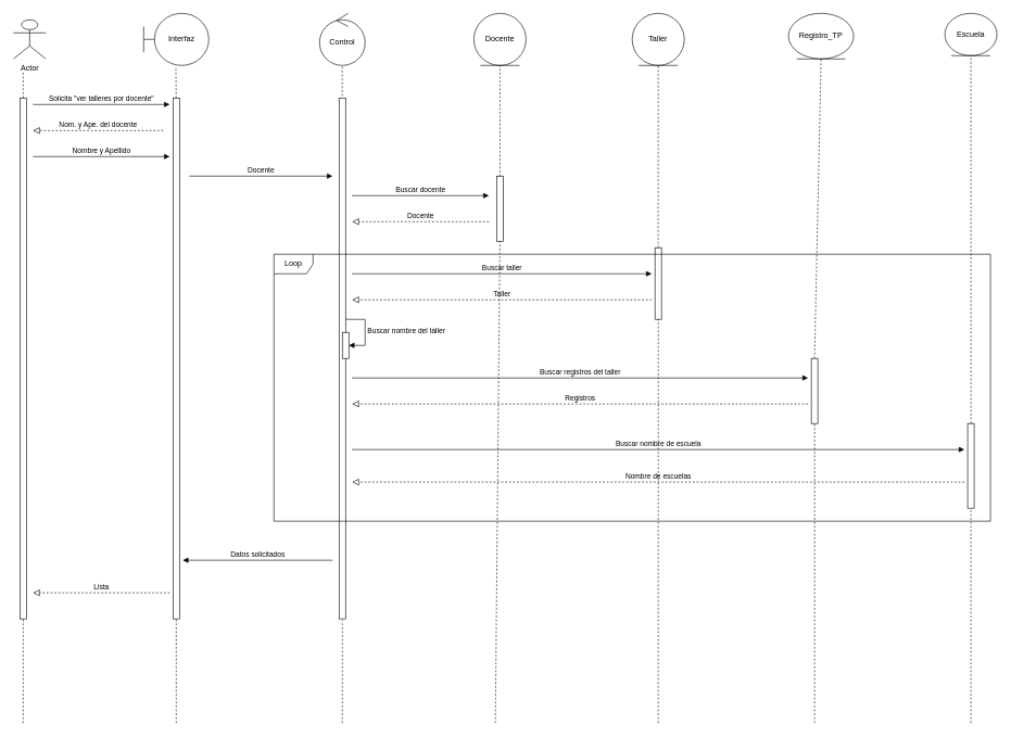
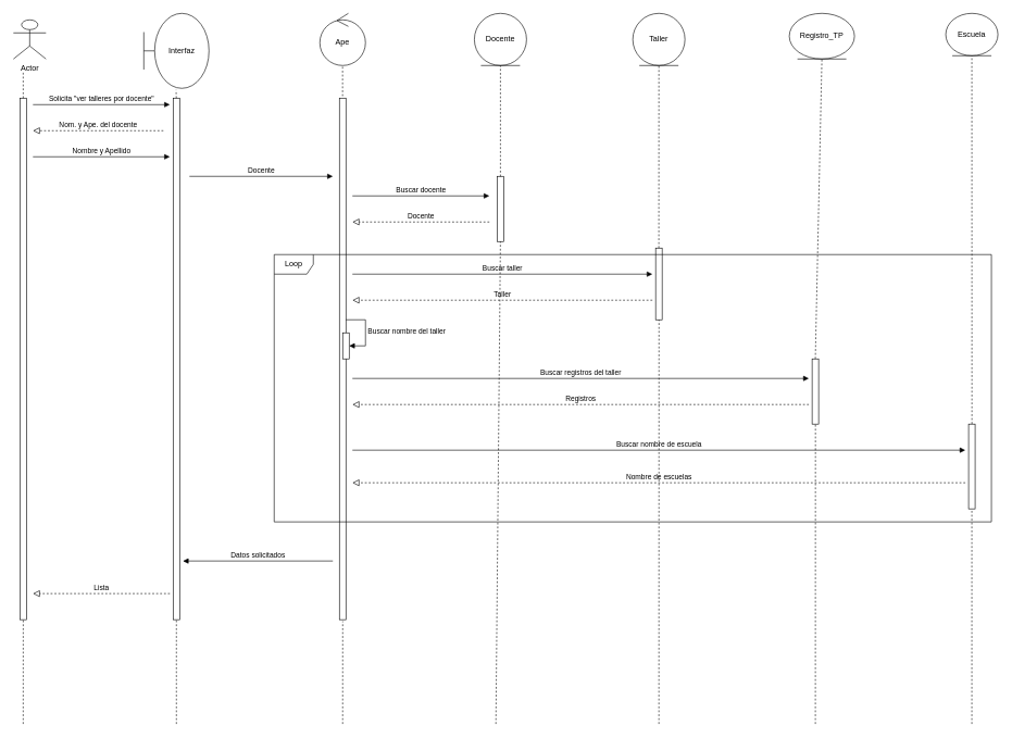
  <mxCell id="0" />
  <mxCell id="1" parent="0" />
  <mxCell id="2" value="Actor" style="shape=umlActor;verticalLabelPosition=bottom;verticalAlign=top;html=1;" vertex="1" parent="1"><mxGeometry x="20" y="30" width="50" height="60" as="geometry" /></mxCell>
- <mxCell id="3" value="Interfaz" style="shape=umlBoundary;whiteSpace=wrap;html=1;" vertex="1" parent="1"><mxGeometry x="220" y="20" width="100" height="80" as="geometry" /></mxCell>
- <mxCell id="4" value="Control" style="ellipse;shape=umlControl;whiteSpace=wrap;html=1;" vertex="1" parent="1"><mxGeometry x="490" y="20" width="70" height="80" as="geometry" /></mxCell>
+ <mxCell id="3" value="Interfaz" style="shape=umlBoundary;whiteSpace=wrap;html=1;" vertex="1" parent="1"><mxGeometry x="220" y="20" width="100" height="115" as="geometry" /></mxCell>
+ <mxCell id="4" value="Ape" style="ellipse;shape=umlControl;whiteSpace=wrap;html=1;" vertex="1" parent="1"><mxGeometry x="490" y="20" width="70" height="80" as="geometry" /></mxCell>
  <mxCell id="5" value="Docente" style="ellipse;shape=umlEntity;whiteSpace=wrap;html=1;" vertex="1" parent="1"><mxGeometry x="727" y="20" width="80" height="80" as="geometry" /></mxCell>
  <mxCell id="6" value="Taller" style="ellipse;shape=umlEntity;whiteSpace=wrap;html=1;" vertex="1" parent="1"><mxGeometry x="970" y="20" width="80" height="80" as="geometry" /></mxCell>
  <mxCell id="7" value="Registro_TP" style="ellipse;shape=umlEntity;whiteSpace=wrap;html=1;" vertex="1" parent="1"><mxGeometry x="1210" y="20" width="100" height="70" as="geometry" /></mxCell>
  <mxCell id="8" value="Escuela" style="ellipse;shape=umlEntity;whiteSpace=wrap;html=1;" vertex="1" parent="1"><mxGeometry x="1450" y="20" width="80" height="65" as="geometry" /></mxCell>
  <mxCell id="9" value="" style="html=1;points=[];perimeter=orthogonalPerimeter;" vertex="1" parent="1"><mxGeometry x="30" y="150" width="10" height="800" as="geometry" /></mxCell>
  <mxCell id="10" value="" style="html=1;points=[];perimeter=orthogonalPerimeter;" vertex="1" parent="1"><mxGeometry x="265" y="150" width="10" height="800" as="geometry" /></mxCell>
  <mxCell id="11" value="" style="html=1;points=[];perimeter=orthogonalPerimeter;" vertex="1" parent="1"><mxGeometry x="520" y="150" width="10" height="800" as="geometry" /></mxCell>
  <mxCell id="12" value="Solicita &quot;ver talleres por docente&quot;" style="html=1;verticalAlign=bottom;endArrow=block;rounded=0;" edge="1" parent="1"><mxGeometry width="80" relative="1" as="geometry"><mxPoint x="50" y="160" as="sourcePoint" /><mxPoint x="260" y="160" as="targetPoint" /></mxGeometry></mxCell>
  <mxCell id="13" value="Nombre y Apellido" style="html=1;verticalAlign=bottom;endArrow=block;rounded=0;" edge="1" parent="1"><mxGeometry width="80" relative="1" as="geometry"><mxPoint x="50" y="240" as="sourcePoint" /><mxPoint x="260" y="240" as="targetPoint" /></mxGeometry></mxCell>
  <mxCell id="14" value="Nom. y Ape. del docente" style="html=1;verticalAlign=bottom;endArrow=block;dashed=1;endSize=8;rounded=0;endFill=0;" edge="1" parent="1"><mxGeometry relative="1" as="geometry"><mxPoint x="250" y="200" as="sourcePoint" /><mxPoint x="50" y="200" as="targetPoint" /></mxGeometry></mxCell>
  <mxCell id="15" value="Docente" style="html=1;verticalAlign=bottom;endArrow=block;rounded=0;" edge="1" parent="1"><mxGeometry width="80" relative="1" as="geometry"><mxPoint x="290" y="270" as="sourcePoint" /><mxPoint x="510" y="270" as="targetPoint" /></mxGeometry></mxCell>
  <mxCell id="16" value="" style="html=1;points=[];perimeter=orthogonalPerimeter;" vertex="1" parent="1"><mxGeometry x="762" y="270" width="10" height="100" as="geometry" /></mxCell>
  <mxCell id="17" value="Buscar docente" style="html=1;verticalAlign=bottom;endArrow=block;rounded=0;" edge="1" parent="1"><mxGeometry width="80" relative="1" as="geometry"><mxPoint x="540" y="300" as="sourcePoint" /><mxPoint x="750" y="300" as="targetPoint" /></mxGeometry></mxCell>
  <mxCell id="18" value="Docente" style="html=1;verticalAlign=bottom;endArrow=block;dashed=1;endSize=8;rounded=0;endFill=0;" edge="1" parent="1"><mxGeometry relative="1" as="geometry"><mxPoint x="750" y="340" as="sourcePoint" /><mxPoint x="540" y="340" as="targetPoint" /></mxGeometry></mxCell>
  <mxCell id="19" value="" style="html=1;points=[];perimeter=orthogonalPerimeter;" vertex="1" parent="1"><mxGeometry x="1005" y="380" width="10" height="110" as="geometry" /></mxCell>
  <mxCell id="20" value="Buscar taller" style="html=1;verticalAlign=bottom;endArrow=block;rounded=0;" edge="1" parent="1"><mxGeometry width="80" relative="1" as="geometry"><mxPoint x="540" y="420" as="sourcePoint" /><mxPoint x="1000" y="420" as="targetPoint" /></mxGeometry></mxCell>
  <mxCell id="21" value="Taller" style="html=1;verticalAlign=bottom;endArrow=block;dashed=1;endSize=8;rounded=0;endFill=0;" edge="1" parent="1"><mxGeometry relative="1" as="geometry"><mxPoint x="1000" y="460" as="sourcePoint" /><mxPoint x="540" y="460" as="targetPoint" /></mxGeometry></mxCell>
  <mxCell id="22" value="" style="html=1;points=[];perimeter=orthogonalPerimeter;" vertex="1" parent="1"><mxGeometry x="525" y="510" width="10" height="40" as="geometry" /></mxCell>
  <mxCell id="23" value="Buscar nombre del taller" style="edgeStyle=orthogonalEdgeStyle;html=1;align=left;spacingLeft=2;endArrow=block;rounded=0;entryX=1;entryY=0.5;entryDx=0;entryDy=0;entryPerimeter=0;" edge="1" target="22" parent="1"><mxGeometry relative="1" as="geometry"><mxPoint x="530" y="490" as="sourcePoint" /><Array as="points"><mxPoint x="560" y="490" /><mxPoint x="560" y="530" /></Array></mxGeometry></mxCell>
  <mxCell id="24" value="" style="html=1;points=[];perimeter=orthogonalPerimeter;" vertex="1" parent="1"><mxGeometry x="1245" y="550" width="10" height="100" as="geometry" /></mxCell>
  <mxCell id="25" value="Buscar registros del taller" style="html=1;verticalAlign=bottom;endArrow=block;rounded=0;" edge="1" parent="1"><mxGeometry width="80" relative="1" as="geometry"><mxPoint x="540" y="580" as="sourcePoint" /><mxPoint x="1240" y="580" as="targetPoint" /></mxGeometry></mxCell>
  <mxCell id="26" value="Registros" style="html=1;verticalAlign=bottom;endArrow=block;dashed=1;endSize=8;rounded=0;endFill=0;" edge="1" parent="1"><mxGeometry relative="1" as="geometry"><mxPoint x="1240" y="620" as="sourcePoint" /><mxPoint x="540" y="620" as="targetPoint" /></mxGeometry></mxCell>
  <mxCell id="27" value="" style="html=1;points=[];perimeter=orthogonalPerimeter;" vertex="1" parent="1"><mxGeometry x="1485" y="650" width="10" height="130" as="geometry" /></mxCell>
  <mxCell id="28" value="Buscar nombre de escuela" style="html=1;verticalAlign=bottom;endArrow=block;rounded=0;" edge="1" parent="1"><mxGeometry width="80" relative="1" as="geometry"><mxPoint x="540" y="690" as="sourcePoint" /><mxPoint x="1480" y="690" as="targetPoint" /></mxGeometry></mxCell>
  <mxCell id="29" value="Nombre de escuelas" style="html=1;verticalAlign=bottom;endArrow=block;dashed=1;endSize=8;rounded=0;endFill=0;" edge="1" parent="1"><mxGeometry relative="1" as="geometry"><mxPoint x="1480" y="740" as="sourcePoint" /><mxPoint x="540" y="740" as="targetPoint" /></mxGeometry></mxCell>
  <mxCell id="30" value="" style="endArrow=none;dashed=1;html=1;rounded=0;exitX=0.5;exitY=0.002;exitDx=0;exitDy=0;exitPerimeter=0;entryX=0.5;entryY=1;entryDx=0;entryDy=0;" edge="1" parent="1" source="16" target="5"><mxGeometry width="50" height="50" relative="1" as="geometry"><mxPoint x="720" y="280" as="sourcePoint" /><mxPoint x="680" y="220" as="targetPoint" /></mxGeometry></mxCell>
  <mxCell id="31" value="" style="endArrow=none;dashed=1;html=1;rounded=0;exitX=0.489;exitY=-0.001;exitDx=0;exitDy=0;exitPerimeter=0;entryX=0.5;entryY=1;entryDx=0;entryDy=0;" edge="1" parent="1" source="19" target="6"><mxGeometry width="50" height="50" relative="1" as="geometry"><mxPoint x="1010" y="380" as="sourcePoint" /><mxPoint x="1170" y="250" as="targetPoint" /></mxGeometry></mxCell>
  <mxCell id="32" value="" style="endArrow=none;dashed=1;html=1;rounded=0;exitX=0.495;exitY=-0.002;exitDx=0;exitDy=0;exitPerimeter=0;entryX=0.5;entryY=1;entryDx=0;entryDy=0;" edge="1" parent="1" source="24" target="7"><mxGeometry width="50" height="50" relative="1" as="geometry"><mxPoint x="1260" y="530" as="sourcePoint" /><mxPoint x="1330" y="380" as="targetPoint" /></mxGeometry></mxCell>
  <mxCell id="33" value="" style="endArrow=none;dashed=1;html=1;rounded=0;exitX=0.513;exitY=-0.002;exitDx=0;exitDy=0;exitPerimeter=0;entryX=0.5;entryY=1;entryDx=0;entryDy=0;" edge="1" parent="1" source="27" target="8"><mxGeometry width="50" height="50" relative="1" as="geometry"><mxPoint x="1500" y="610" as="sourcePoint" /><mxPoint x="1440" y="460" as="targetPoint" /></mxGeometry></mxCell>
  <mxCell id="34" value="" style="endArrow=none;dashed=1;html=1;rounded=0;entryX=0.488;entryY=-0.001;entryDx=0;entryDy=0;entryPerimeter=0;exitX=0.498;exitY=1.024;exitDx=0;exitDy=0;exitPerimeter=0;" edge="1" parent="1" source="4" target="11"><mxGeometry width="50" height="50" relative="1" as="geometry"><mxPoint x="350" y="340" as="sourcePoint" /><mxPoint x="400" y="290" as="targetPoint" /></mxGeometry></mxCell>
  <mxCell id="35" value="" style="endArrow=none;dashed=1;html=1;rounded=0;exitX=0.488;exitY=0;exitDx=0;exitDy=0;exitPerimeter=0;entryX=0.495;entryY=1.021;entryDx=0;entryDy=0;entryPerimeter=0;" edge="1" parent="1" source="10" target="3"><mxGeometry width="50" height="50" relative="1" as="geometry"><mxPoint x="310" y="140" as="sourcePoint" /><mxPoint x="400" y="290" as="targetPoint" /></mxGeometry></mxCell>
  <mxCell id="36" value="" style="endArrow=none;dashed=1;html=1;rounded=0;exitX=0.507;exitY=0;exitDx=0;exitDy=0;exitPerimeter=0;" edge="1" parent="1" source="9"><mxGeometry width="50" height="50" relative="1" as="geometry"><mxPoint x="80" y="210" as="sourcePoint" /><mxPoint x="35" y="110" as="targetPoint" /></mxGeometry></mxCell>
  <mxCell id="37" value="" style="endArrow=none;dashed=1;html=1;rounded=0;entryX=0.497;entryY=0.999;entryDx=0;entryDy=0;entryPerimeter=0;" edge="1" parent="1" target="16"><mxGeometry width="50" height="50" relative="1" as="geometry"><mxPoint x="760" y="1110" as="sourcePoint" /><mxPoint x="767" y="380" as="targetPoint" /></mxGeometry></mxCell>
  <mxCell id="38" value="" style="endArrow=none;dashed=1;html=1;rounded=0;entryX=0.514;entryY=1;entryDx=0;entryDy=0;entryPerimeter=0;" edge="1" parent="1" target="19"><mxGeometry width="50" height="50" relative="1" as="geometry"><mxPoint x="1010" y="1110" as="sourcePoint" /><mxPoint x="1000" y="500" as="targetPoint" /></mxGeometry></mxCell>
  <mxCell id="39" value="" style="endArrow=none;dashed=1;html=1;rounded=0;entryX=0.514;entryY=1;entryDx=0;entryDy=0;entryPerimeter=0;" edge="1" parent="1" target="24"><mxGeometry width="50" height="50" relative="1" as="geometry"><mxPoint x="1250" y="1110" as="sourcePoint" /><mxPoint x="1240" y="660" as="targetPoint" /></mxGeometry></mxCell>
  <mxCell id="40" value="" style="endArrow=none;dashed=1;html=1;rounded=0;" edge="1" parent="1"><mxGeometry width="50" height="50" relative="1" as="geometry"><mxPoint x="1490" y="1110" as="sourcePoint" /><mxPoint x="1490" y="780" as="targetPoint" /></mxGeometry></mxCell>
  <mxCell id="41" value="Loop" style="shape=umlFrame;whiteSpace=wrap;html=1;" vertex="1" parent="1"><mxGeometry x="420" y="390" width="1100" height="410" as="geometry" /></mxCell>
  <mxCell id="42" value="Datos solicitados" style="html=1;verticalAlign=bottom;endArrow=block;rounded=0;" edge="1" parent="1"><mxGeometry width="80" relative="1" as="geometry"><mxPoint x="510" y="860" as="sourcePoint" /><mxPoint x="280" y="860" as="targetPoint" /></mxGeometry></mxCell>
  <mxCell id="43" value="Lista" style="html=1;verticalAlign=bottom;endArrow=block;dashed=1;endSize=8;rounded=0;endFill=0;" edge="1" parent="1"><mxGeometry relative="1" as="geometry"><mxPoint x="260" y="910" as="sourcePoint" /><mxPoint x="50" y="910" as="targetPoint" /></mxGeometry></mxCell>
  <mxCell id="44" value="" style="endArrow=none;dashed=1;html=1;rounded=0;entryX=0.508;entryY=1.001;entryDx=0;entryDy=0;entryPerimeter=0;" edge="1" parent="1" target="9"><mxGeometry width="50" height="50" relative="1" as="geometry"><mxPoint x="35" y="1110" as="sourcePoint" /><mxPoint x="60" y="890" as="targetPoint" /></mxGeometry></mxCell>
  <mxCell id="45" value="" style="endArrow=none;dashed=1;html=1;rounded=0;entryX=0.5;entryY=1;entryDx=0;entryDy=0;entryPerimeter=0;" edge="1" parent="1" target="10"><mxGeometry width="50" height="50" relative="1" as="geometry"><mxPoint x="270" y="1110" as="sourcePoint" /><mxPoint x="340" y="1000" as="targetPoint" /></mxGeometry></mxCell>
  <mxCell id="46" value="" style="endArrow=none;dashed=1;html=1;rounded=0;entryX=0.508;entryY=1.003;entryDx=0;entryDy=0;entryPerimeter=0;" edge="1" parent="1" target="11"><mxGeometry width="50" height="50" relative="1" as="geometry"><mxPoint x="525" y="1110" as="sourcePoint" /><mxPoint x="510" y="980" as="targetPoint" /></mxGeometry></mxCell>
